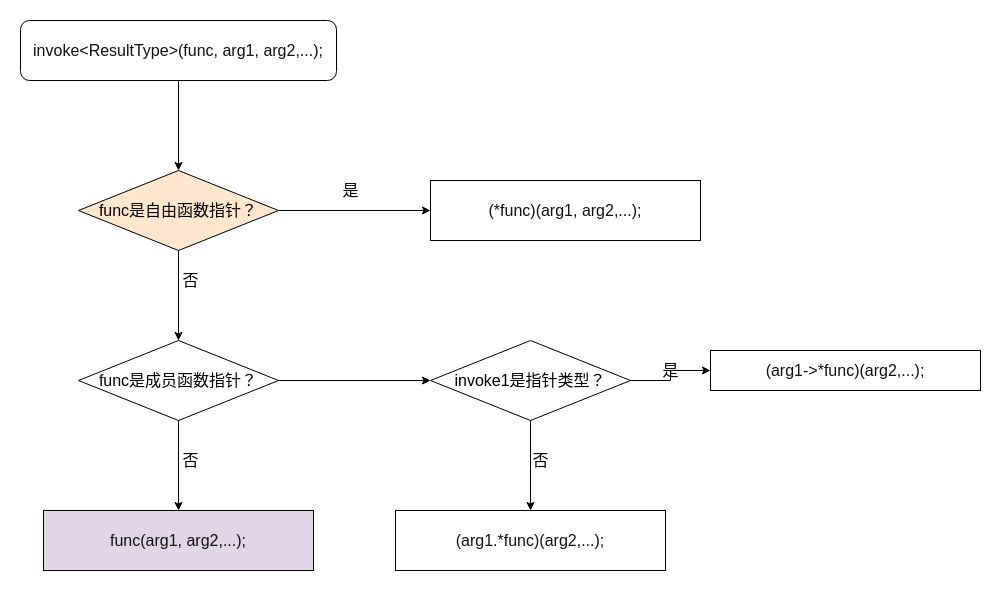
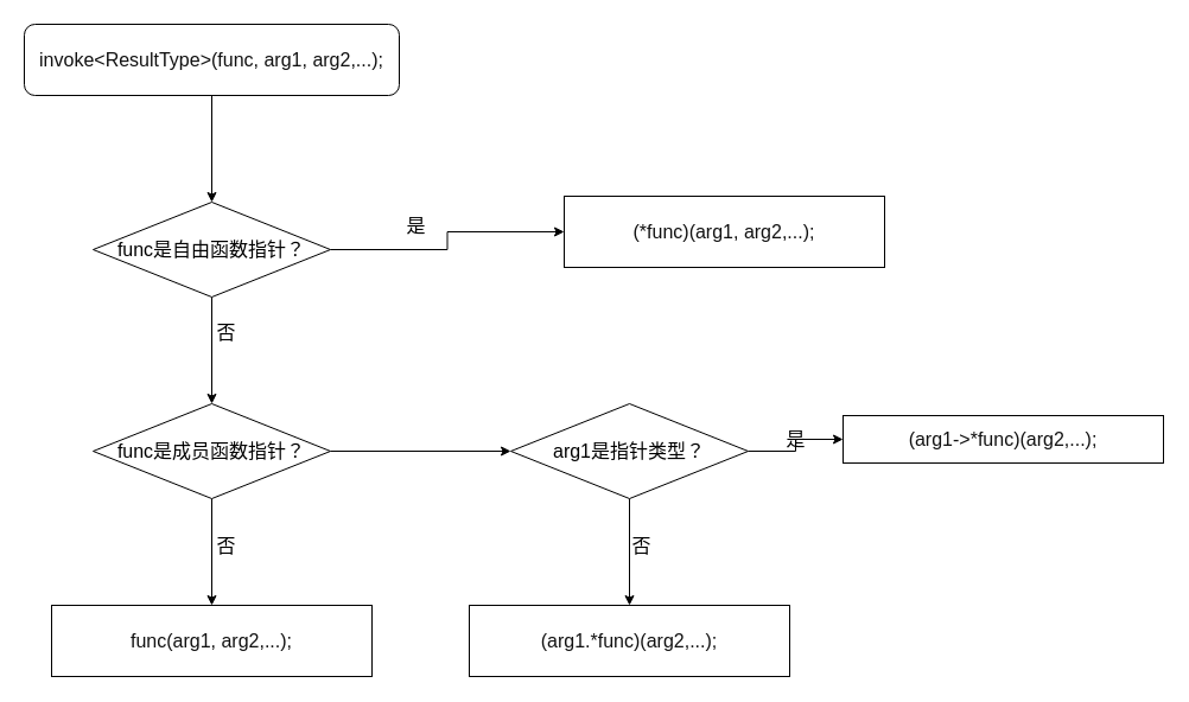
  <mxCell id="0" />
  <mxCell id="1" parent="0" />
  <mxCell id="2" style="edgeStyle=orthogonalEdgeStyle;rounded=0;orthogonalLoop=1;jettySize=auto;html=1;entryX=0.5;entryY=0;entryDx=0;entryDy=0;" edge="1" parent="1" source="3" target="10"><mxGeometry relative="1" as="geometry" /></mxCell>
  <mxCell id="3" value="&lt;span style=&quot;color: rgb(17, 17, 17); font-family: &amp;quot;Microsoft YaHei&amp;quot;, Arial, Helvetica, sans-serif; font-size: 16px; text-align: left;&quot;&gt;invoke&amp;lt;ResultType&amp;gt;(func, arg1, arg2,...);&lt;/span&gt;" style="rounded=1;whiteSpace=wrap;html=1;" vertex="1" parent="1"><mxGeometry x="20" y="20" width="316" height="60" as="geometry" /></mxCell>
- <mxCell id="4" value="&lt;span style=&quot;color: rgb(17, 17, 17); font-family: &amp;quot;Microsoft YaHei&amp;quot;, Arial, Helvetica, sans-serif; font-size: 16px; text-align: left;&quot;&gt;(*func)(arg1, arg2,...);&lt;/span&gt;" style="rounded=0;whiteSpace=wrap;html=1;" vertex="1" parent="1"><mxGeometry x="430" y="180" width="270" height="60" as="geometry" /></mxCell>
+ <mxCell id="4" value="&lt;span style=&quot;color: rgb(17, 17, 17); font-family: &amp;quot;Microsoft YaHei&amp;quot;, Arial, Helvetica, sans-serif; font-size: 16px; text-align: left;&quot;&gt;(*func)(arg1, arg2,...);&lt;/span&gt;" style="rounded=0;whiteSpace=wrap;html=1;" vertex="1" parent="1"><mxGeometry x="475" y="165" width="270" height="60" as="geometry" /></mxCell>
  <mxCell id="5" value="&lt;span style=&quot;color: rgb(17, 17, 17); font-family: &amp;quot;Microsoft YaHei&amp;quot;, Arial, Helvetica, sans-serif; font-size: 16px; text-align: left;&quot;&gt;(&lt;/span&gt;&lt;span style=&quot;color: rgb(17, 17, 17); font-family: &amp;quot;Microsoft YaHei&amp;quot;, Arial, Helvetica, sans-serif; font-size: 16px; text-align: left;&quot;&gt;arg1-&amp;gt;&lt;/span&gt;&lt;span style=&quot;color: rgb(17, 17, 17); font-family: &amp;quot;Microsoft YaHei&amp;quot;, Arial, Helvetica, sans-serif; font-size: 16px; text-align: left;&quot;&gt;*func)(arg2,...);&lt;/span&gt;" style="rounded=0;whiteSpace=wrap;html=1;" vertex="1" parent="1"><mxGeometry x="710" y="350" width="270" height="40" as="geometry" /></mxCell>
- <mxCell id="6" value="&lt;span style=&quot;color: rgb(17, 17, 17); font-family: &amp;quot;Microsoft YaHei&amp;quot;, Arial, Helvetica, sans-serif; font-size: 16px; text-align: left;&quot;&gt;func(arg1, arg2,...);&lt;/span&gt;" style="rounded=0;whiteSpace=wrap;html=1;fillColor=#e1d5e7;" vertex="1" parent="1"><mxGeometry x="43" y="510" width="270" height="60" as="geometry" /></mxCell>
+ <mxCell id="6" value="&lt;span style=&quot;color: rgb(17, 17, 17); font-family: &amp;quot;Microsoft YaHei&amp;quot;, Arial, Helvetica, sans-serif; font-size: 16px; text-align: left;&quot;&gt;func(arg1, arg2,...);&lt;/span&gt;" style="rounded=0;whiteSpace=wrap;html=1;" vertex="1" parent="1"><mxGeometry x="43" y="510" width="270" height="60" as="geometry" /></mxCell>
  <mxCell id="7" value="&lt;span style=&quot;color: rgb(17, 17, 17); font-family: &amp;quot;Microsoft YaHei&amp;quot;, Arial, Helvetica, sans-serif; font-size: 16px; text-align: left;&quot;&gt;(&lt;/span&gt;&lt;span style=&quot;color: rgb(17, 17, 17); font-family: &amp;quot;Microsoft YaHei&amp;quot;, Arial, Helvetica, sans-serif; font-size: 16px; text-align: left;&quot;&gt;arg1.&lt;/span&gt;&lt;span style=&quot;color: rgb(17, 17, 17); font-family: &amp;quot;Microsoft YaHei&amp;quot;, Arial, Helvetica, sans-serif; font-size: 16px; text-align: left;&quot;&gt;*func)(arg2,...);&lt;/span&gt;" style="rounded=0;whiteSpace=wrap;html=1;" vertex="1" parent="1"><mxGeometry x="395" y="510" width="270" height="60" as="geometry" /></mxCell>
  <mxCell id="8" style="edgeStyle=orthogonalEdgeStyle;rounded=0;orthogonalLoop=1;jettySize=auto;html=1;entryX=0;entryY=0.5;entryDx=0;entryDy=0;fontSize=16;" edge="1" parent="1" source="10" target="4"><mxGeometry relative="1" as="geometry" /></mxCell>
  <mxCell id="9" style="edgeStyle=orthogonalEdgeStyle;rounded=0;orthogonalLoop=1;jettySize=auto;html=1;entryX=0.5;entryY=0;entryDx=0;entryDy=0;fontSize=16;" edge="1" parent="1" source="10" target="14"><mxGeometry relative="1" as="geometry" /></mxCell>
- <mxCell id="10" value="&lt;font style=&quot;font-size: 16px;&quot;&gt;func是自由函数指针？&lt;/font&gt;" style="rhombus;whiteSpace=wrap;html=1;fillColor=#ffe6cc;" vertex="1" parent="1"><mxGeometry x="78" y="170" width="200" height="80" as="geometry" /></mxCell>
+ <mxCell id="10" value="&lt;font style=&quot;font-size: 16px;&quot;&gt;func是自由函数指针？&lt;/font&gt;" style="rhombus;whiteSpace=wrap;html=1;" vertex="1" parent="1"><mxGeometry x="78" y="170" width="200" height="80" as="geometry" /></mxCell>
  <mxCell id="11" value="是" style="text;html=1;align=center;verticalAlign=middle;resizable=0;points=[];autosize=1;strokeColor=none;fillColor=none;fontSize=16;" vertex="1" parent="1"><mxGeometry x="335" y="180" width="30" height="20" as="geometry" /></mxCell>
  <mxCell id="12" style="edgeStyle=orthogonalEdgeStyle;rounded=0;orthogonalLoop=1;jettySize=auto;html=1;fontSize=16;" edge="1" parent="1" source="14" target="6"><mxGeometry relative="1" as="geometry" /></mxCell>
  <mxCell id="13" style="edgeStyle=orthogonalEdgeStyle;rounded=0;orthogonalLoop=1;jettySize=auto;html=1;fontSize=16;" edge="1" parent="1" source="14" target="19"><mxGeometry relative="1" as="geometry" /></mxCell>
  <mxCell id="14" value="&lt;font style=&quot;font-size: 16px;&quot;&gt;func是成员函数指针？&lt;/font&gt;" style="rhombus;whiteSpace=wrap;html=1;" vertex="1" parent="1"><mxGeometry x="78" y="340" width="200" height="80" as="geometry" /></mxCell>
  <mxCell id="15" value="否" style="text;html=1;align=center;verticalAlign=middle;resizable=0;points=[];autosize=1;strokeColor=none;fillColor=none;fontSize=16;" vertex="1" parent="1"><mxGeometry x="175" y="270" width="30" height="20" as="geometry" /></mxCell>
  <mxCell id="16" value="否" style="text;html=1;align=center;verticalAlign=middle;resizable=0;points=[];autosize=1;strokeColor=none;fillColor=none;fontSize=16;" vertex="1" parent="1"><mxGeometry x="175" y="450" width="30" height="20" as="geometry" /></mxCell>
  <mxCell id="17" style="edgeStyle=orthogonalEdgeStyle;rounded=0;orthogonalLoop=1;jettySize=auto;html=1;fontSize=16;" edge="1" parent="1" source="19" target="7"><mxGeometry relative="1" as="geometry" /></mxCell>
  <mxCell id="18" style="edgeStyle=orthogonalEdgeStyle;rounded=0;orthogonalLoop=1;jettySize=auto;html=1;entryX=0;entryY=0.5;entryDx=0;entryDy=0;fontSize=16;" edge="1" parent="1" source="19" target="5"><mxGeometry relative="1" as="geometry" /></mxCell>
- <mxCell id="19" value="&lt;font style=&quot;font-size: 16px;&quot;&gt;invoke1是指针类型？&lt;/font&gt;" style="rhombus;whiteSpace=wrap;html=1;" vertex="1" parent="1"><mxGeometry x="430" y="340" width="200" height="80" as="geometry" /></mxCell>
+ <mxCell id="19" value="&lt;font style=&quot;font-size: 16px;&quot;&gt;arg1是指针类型？&lt;/font&gt;" style="rhombus;whiteSpace=wrap;html=1;" vertex="1" parent="1"><mxGeometry x="430" y="340" width="200" height="80" as="geometry" /></mxCell>
  <mxCell id="20" value="否" style="text;html=1;align=center;verticalAlign=middle;resizable=0;points=[];autosize=1;strokeColor=none;fillColor=none;fontSize=16;" vertex="1" parent="1"><mxGeometry x="525" y="450" width="30" height="20" as="geometry" /></mxCell>
  <mxCell id="21" value="是" style="text;html=1;align=center;verticalAlign=middle;resizable=0;points=[];autosize=1;strokeColor=none;fillColor=none;fontSize=16;" vertex="1" parent="1"><mxGeometry x="655" y="360" width="30" height="20" as="geometry" /></mxCell>
